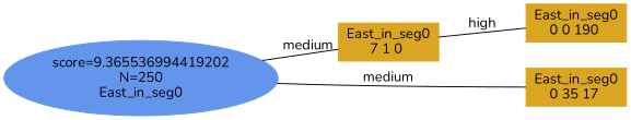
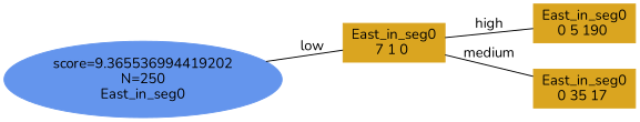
  digraph {
    fontname=Nunito
    rankdir=LR
    node [color=goldenrod fontname=Nunito shape=box style=filled]
    edge [dir=none fontname=Nunito]
    n1 [color=cornflowerblue label="score=9.365536994419202\nN=250\nEast_in_seg0" shape=ellipse]
    n2 [label="East_in_seg0\n7 1 0 "]
    n3 [label="East_in_seg0\n0 35 17 "]
-   n4 [label="East_in_seg0\n0 0 190 "]
+   n4 [label="East_in_seg0\n0 5 190 "]
    subgraph sub_1 {
      rank=same
      n1
    }
    subgraph sub_2 {
      rank=same
      n2
    }
    subgraph sub_3 {
      rank=same
      n3
    }
    subgraph sub_4 {
      rank=same
      n4
    }
-   n1 -> n2 [label=medium]
-   n1 -> n3 [label=medium]
+   n1 -> n2 [label=low]
+   n2 -> n3 [label=medium]
    n2 -> n4 [label=high]
  }
